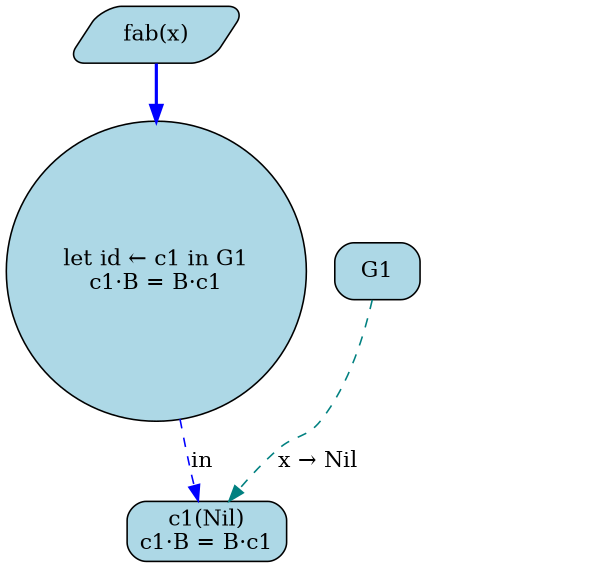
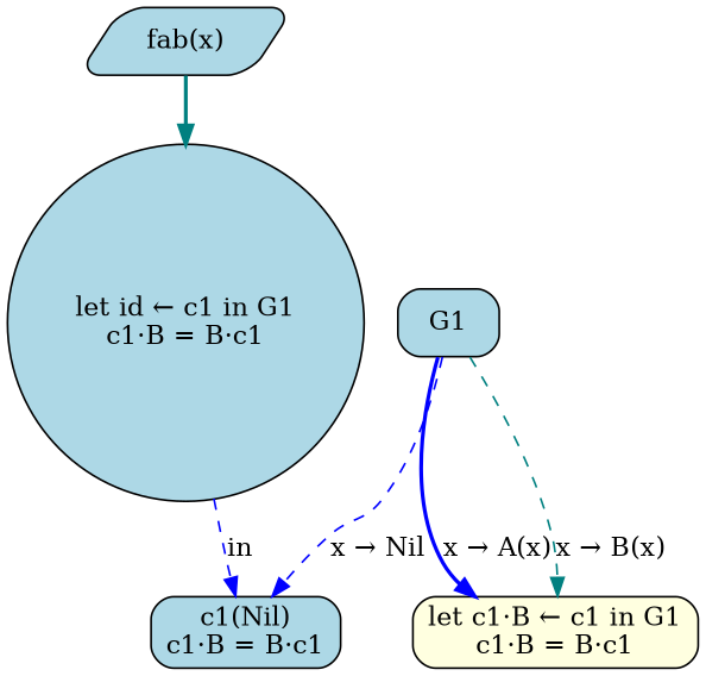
  digraph {
    node [fillcolor=lightblue shape=box style="rounded,filled"]
    edge [color=teal style=dashed]
    n1 [label="fab(x)" shape=parallelogram]
    n2 [label="let id ← c1 in G1\nc1·B = B·c1" shape=circle]
    n3 [label="c1(Nil)\nc1·B = B·c1"]
+   n4 [fillcolor=lightyellow label="let c1·B ← c1 in G1\nc1·B = B·c1"]
    G1
-   n1 -> n2 [color=blue style=bold]
+   n1 -> n2 [style=bold]
    n2 -> n3 [color=blue label=in]
-   G1 -> n3 [label="x → Nil"]
+   G1 -> n3 [color=blue label="x → Nil"]
+   G1 -> n4 [color=blue label="x → A(x)" style=bold]
+   G1 -> n4 [label="x → B(x)"]
  }
